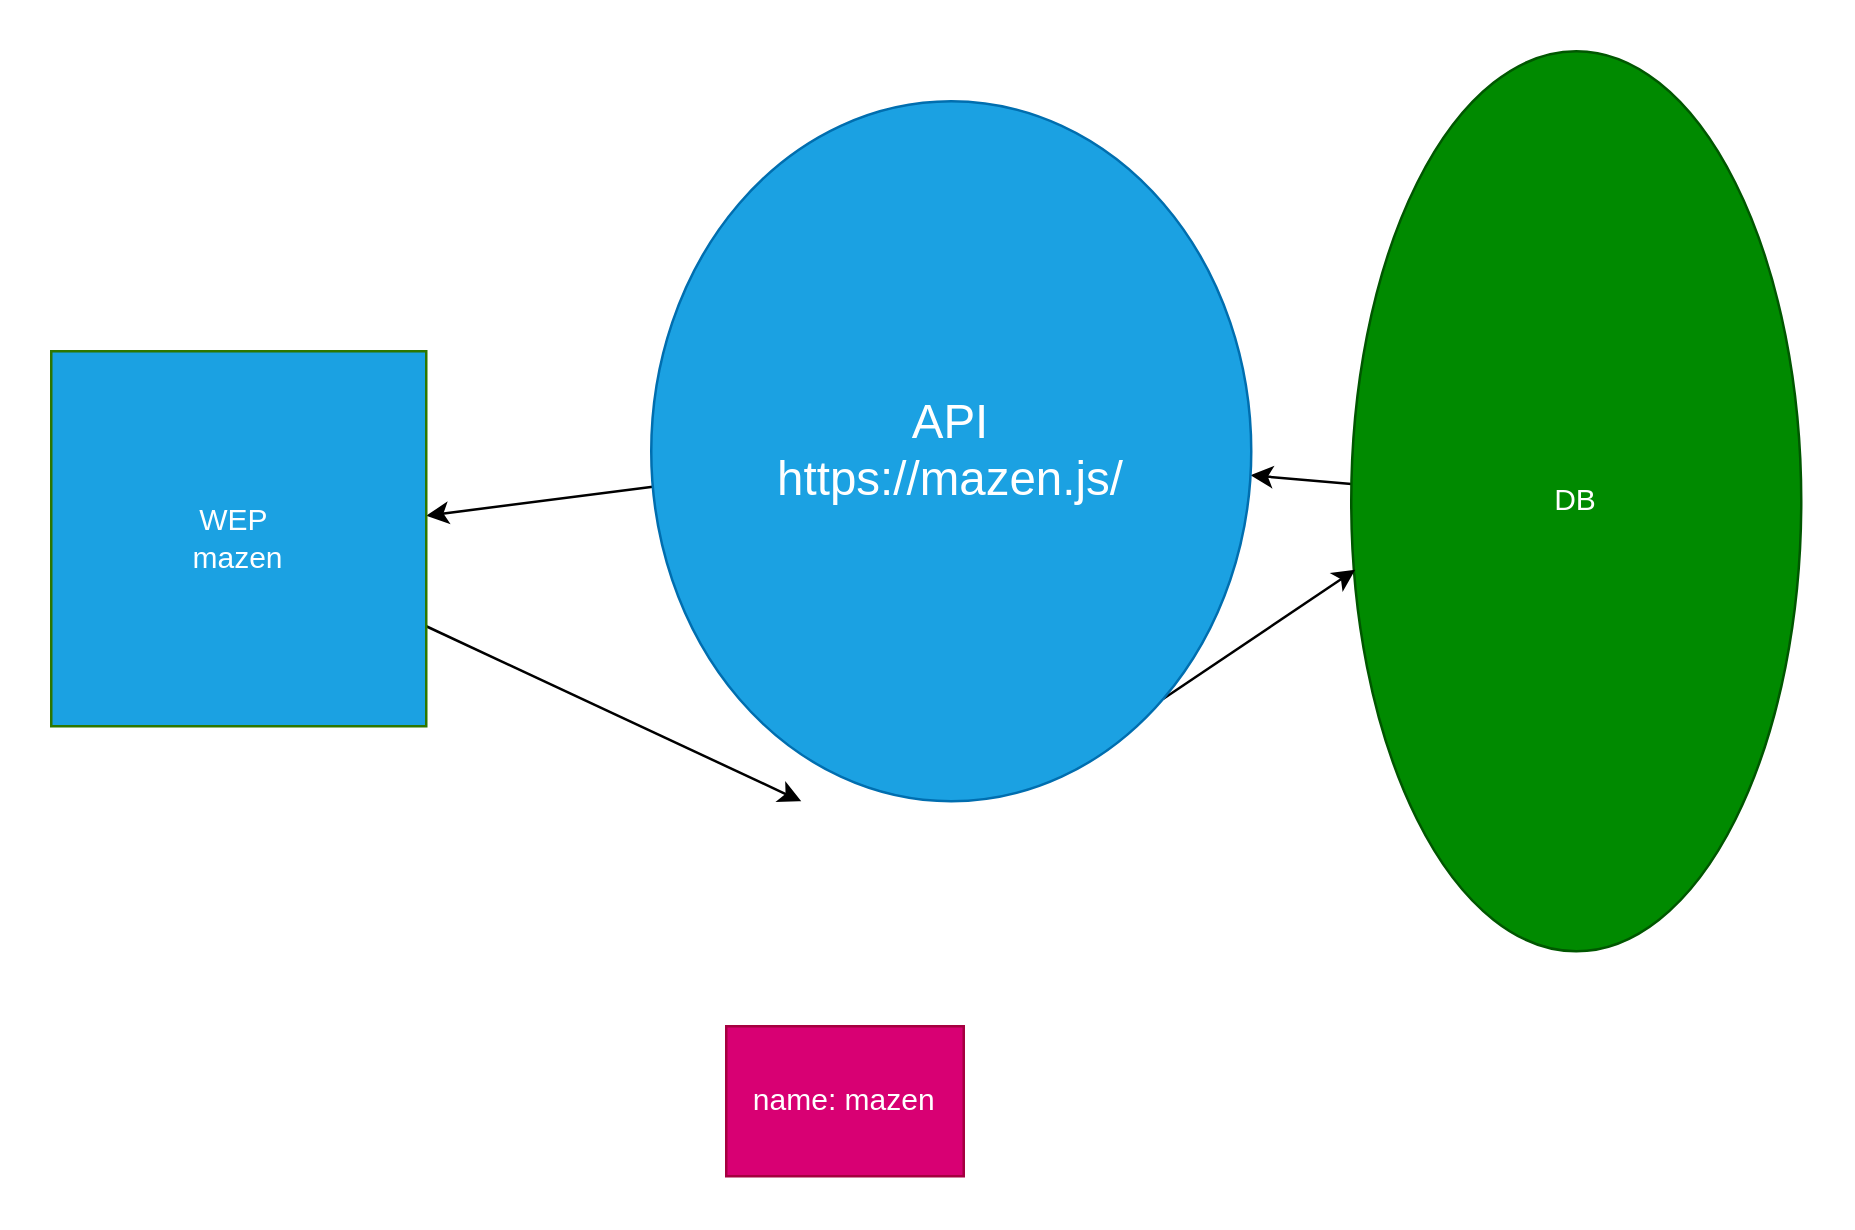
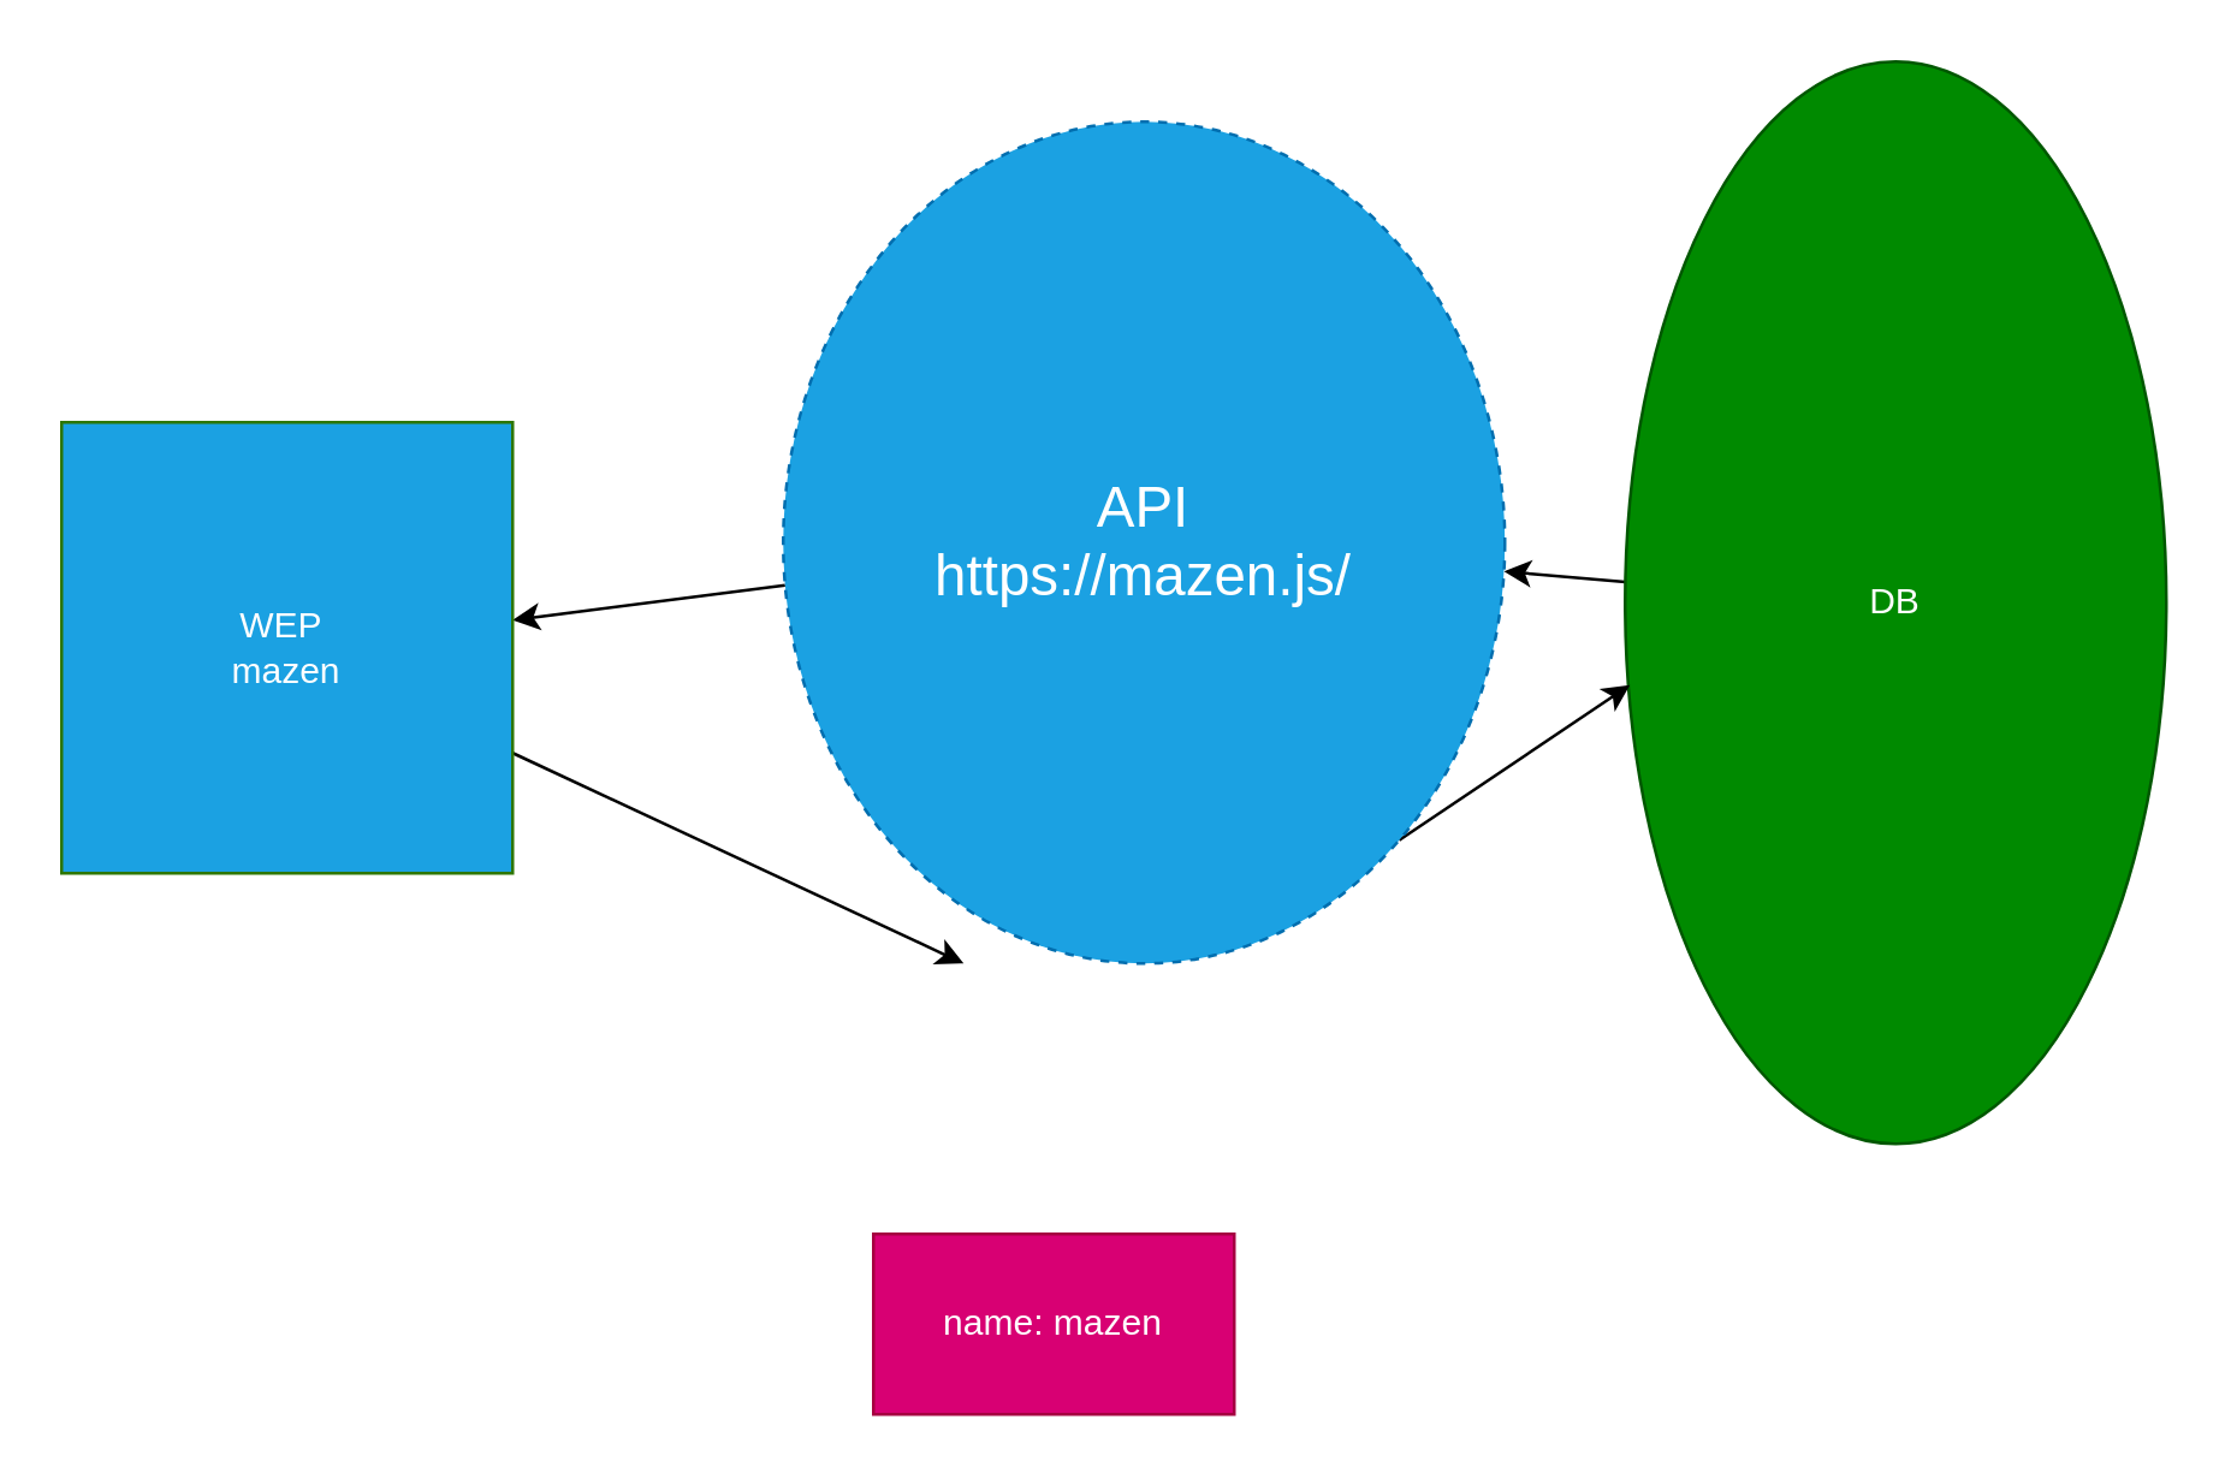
  <mxCell id="0" />
  <mxCell id="1" parent="0" />
  <mxCell id="2" style="edgeStyle=none;html=1;" edge="1" parent="1" source="3" target="6"><mxGeometry relative="1" as="geometry"><mxPoint x="360" y="200" as="targetPoint" /></mxGeometry></mxCell>
  <mxCell id="3" value="DB" style="ellipse;whiteSpace=wrap;html=1;fillColor=#008a00;fontColor=#ffffff;strokeColor=#005700;" vertex="1" parent="1"><mxGeometry x="540" y="20" width="180" height="360" as="geometry" /></mxCell>
  <mxCell id="4" style="edgeStyle=none;html=1;" edge="1" parent="1" source="6" target="8"><mxGeometry relative="1" as="geometry"><mxPoint x="130" y="200" as="targetPoint" /></mxGeometry></mxCell>
  <mxCell id="5" style="edgeStyle=none;html=1;exitX=1;exitY=1;exitDx=0;exitDy=0;entryX=0.009;entryY=0.576;entryDx=0;entryDy=0;entryPerimeter=0;" edge="1" parent="1" source="6" target="3"><mxGeometry relative="1" as="geometry" /></mxCell>
- <mxCell id="6" value="&lt;font style=&quot;font-size: 19px;&quot;&gt;API&lt;br&gt;https://mazen.js/&lt;/font&gt;" style="ellipse;whiteSpace=wrap;html=1;fillColor=#1ba1e2;fontColor=#ffffff;strokeColor=#006EAF;" vertex="1" parent="1"><mxGeometry x="260" y="40" width="240" height="280" as="geometry" /></mxCell>
+ <mxCell id="6" value="&lt;font style=&quot;font-size: 19px;&quot;&gt;API&lt;br&gt;https://mazen.js/&lt;/font&gt;" style="ellipse;whiteSpace=wrap;html=1;fillColor=#1ba1e2;fontColor=#ffffff;strokeColor=#006EAF;dashed=1;" vertex="1" parent="1"><mxGeometry x="260" y="40" width="240" height="280" as="geometry" /></mxCell>
  <mxCell id="7" style="edgeStyle=none;html=1;entryX=0.25;entryY=1;entryDx=0;entryDy=0;entryPerimeter=0;" edge="1" parent="1" source="8" target="6"><mxGeometry relative="1" as="geometry"><mxPoint x="310" y="250" as="targetPoint" /></mxGeometry></mxCell>
  <mxCell id="8" value="WEP&amp;nbsp;&lt;br&gt;mazen" style="whiteSpace=wrap;html=1;aspect=fixed;fillColor=#1ba1e2;fontColor=#ffffff;strokeColor=#2D7600;" vertex="1" parent="1"><mxGeometry x="20" y="140" width="150" height="150" as="geometry" /></mxCell>
- <mxCell id="9" value="name: mazen" style="rounded=0;whiteSpace=wrap;html=1;fillColor=#d80073;fontColor=#ffffff;strokeColor=#A50040;" vertex="1" parent="1"><mxGeometry x="290" y="410" width="95" height="60" as="geometry" /></mxCell>
+ <mxCell id="9" value="name: mazen" style="rounded=0;whiteSpace=wrap;html=1;fillColor=#d80073;fontColor=#ffffff;strokeColor=#A50040;" vertex="1" parent="1"><mxGeometry x="290" y="410" width="120" height="60" as="geometry" /></mxCell>
